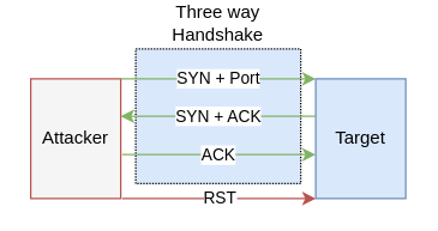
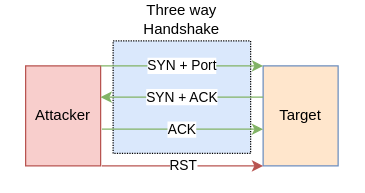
  <mxCell id="0" />
  <mxCell id="1" parent="0" />
  <mxCell id="2" value="Three way Handshake" style="rounded=0;whiteSpace=wrap;html=1;labelPosition=center;verticalLabelPosition=top;align=center;verticalAlign=bottom;dashed=1;dashPattern=1 1;fillColor=#dae8fc;" vertex="1" parent="1"><mxGeometry x="90" y="20" width="110" height="90" as="geometry" /></mxCell>
- <mxCell id="3" value="Attacker" style="rounded=0;whiteSpace=wrap;html=1;fillColor=#f5f5f5;strokeColor=#b85450;" vertex="1" parent="1"><mxGeometry x="20" y="40" width="60" height="80" as="geometry" /></mxCell>
- <mxCell id="4" value="Target" style="rounded=0;whiteSpace=wrap;html=1;fillColor=#dae8fc;strokeColor=#6c8ebf;" vertex="1" parent="1"><mxGeometry x="210" y="40" width="60" height="80" as="geometry" /></mxCell>
+ <mxCell id="3" value="Attacker" style="rounded=0;whiteSpace=wrap;html=1;fillColor=#f8cecc;strokeColor=#b85450;" vertex="1" parent="1"><mxGeometry x="20" y="40" width="60" height="80" as="geometry" /></mxCell>
+ <mxCell id="4" value="Target" style="rounded=0;whiteSpace=wrap;html=1;fillColor=#ffe6cc;strokeColor=#6c8ebf;" vertex="1" parent="1"><mxGeometry x="210" y="40" width="60" height="80" as="geometry" /></mxCell>
  <mxCell id="5" value="SYN + Port" style="endArrow=classic;html=1;exitX=1;exitY=0;exitDx=0;exitDy=0;entryX=0;entryY=0;entryDx=0;entryDy=0;fillColor=#d5e8d4;strokeColor=#82b366;" edge="1" parent="1" source="3" target="4"><mxGeometry width="50" height="50" relative="1" as="geometry"><mxPoint x="90" y="70" as="sourcePoint" /><mxPoint x="140" y="20" as="targetPoint" /></mxGeometry></mxCell>
  <mxCell id="6" value="SYN + ACK" style="endArrow=classic;html=1;exitX=0;exitY=0.25;exitDx=0;exitDy=0;entryX=1;entryY=0.25;entryDx=0;entryDy=0;fillColor=#d5e8d4;strokeColor=#82b366;" edge="1" parent="1"><mxGeometry width="50" height="50" relative="1" as="geometry"><mxPoint x="210" y="65" as="sourcePoint" /><mxPoint x="80" y="65" as="targetPoint" /></mxGeometry></mxCell>
  <mxCell id="7" value="ACK" style="endArrow=classic;html=1;exitX=1.017;exitY=0.633;exitDx=0;exitDy=0;entryX=0;entryY=0.633;entryDx=0;entryDy=0;exitPerimeter=0;entryPerimeter=0;fillColor=#d5e8d4;strokeColor=#82b366;" edge="1" parent="1" source="3" target="4"><mxGeometry width="50" height="50" relative="1" as="geometry"><mxPoint x="120" y="140" as="sourcePoint" /><mxPoint x="170" y="90" as="targetPoint" /></mxGeometry></mxCell>
  <mxCell id="8" value="RST" style="endArrow=classic;html=1;entryX=0;entryY=1;entryDx=0;entryDy=0;fillColor=#f8cecc;strokeColor=#b85450;" edge="1" parent="1" target="4"><mxGeometry width="50" height="50" relative="1" as="geometry"><mxPoint x="81" y="120" as="sourcePoint" /><mxPoint x="150" y="80" as="targetPoint" /></mxGeometry></mxCell>
